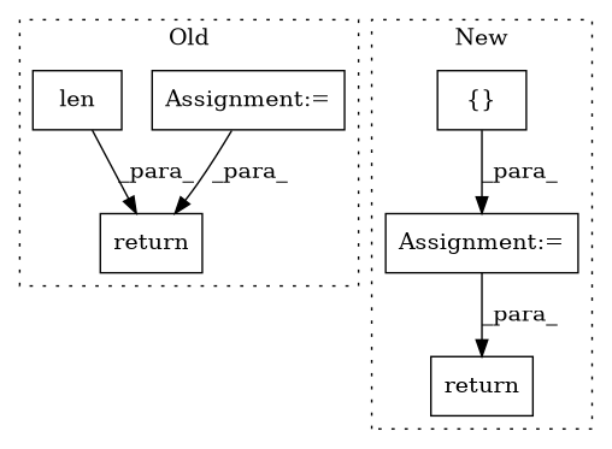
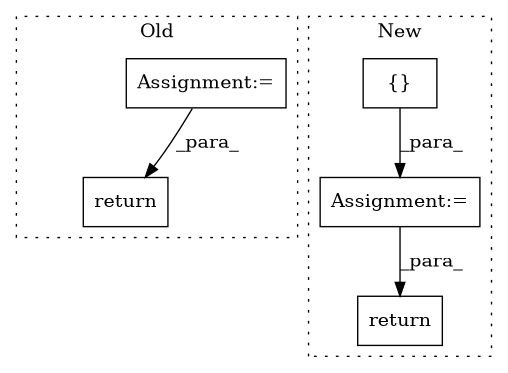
  digraph {
    node [a=41 l=7 shape=box]
    n1 [label=return s=2004]
    n2 [a=7 l=2 label="Assignment:=" s=1812]
-   n3 [a=32 l="4,1" label=len s="2024,2043"]
    n4 [a=4 l=2 label="{}" s=1755]
    n5 [label=return s=2110]
    n6 [a=7 l=1 label="Assignment:=" s=1745]
    subgraph cluster_1 {
      label=Old
      style=dotted
      n1
      n2
-     n3
    }
    subgraph cluster_2 {
      label=New
      style=dotted
      n4
      n5
      n6
    }
    n2 -> n1 [label=_para_]
-   n3 -> n1 [label=_para_]
    n4 -> n6 [label=_para_]
    n6 -> n5 [label=_para_]
  }
